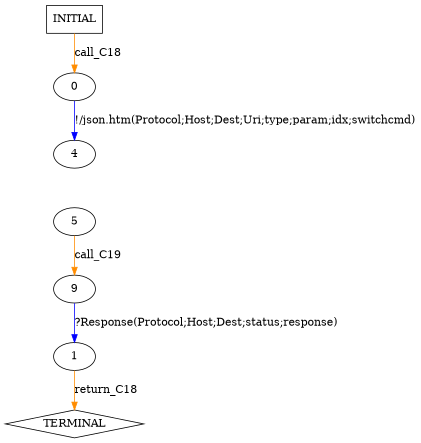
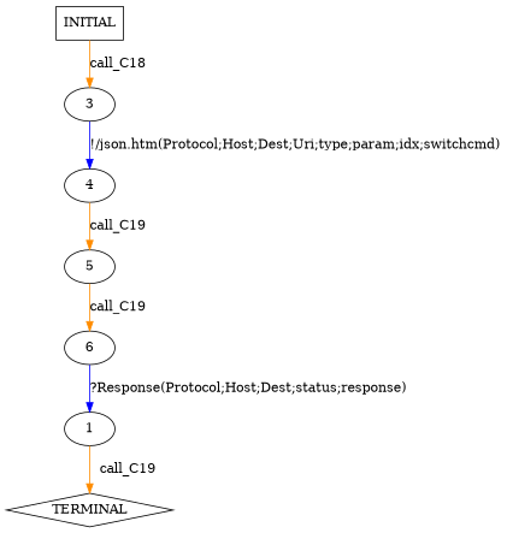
  digraph {
    edge [color=darkorange]
    n1 [label=INITIAL shape=box]
-   n2 [label=0]
+   n2 [label=3]
    n3 [label=4]
    n4 [label=TERMINAL shape=diamond]
    n5 [label=5]
-   n6 [label=9]
+   n6 [label=6]
    n7 [label=1]
    n1 -> n2 [label=call_C18]
    n2 -> n3 [color=blue label="!/json.htm(Protocol;Host;Dest;Uri;type;param;idx;switchcmd)"]
+   n3 -> n5 [label=call_C19]
    n5 -> n6 [label=call_C19]
    n6 -> n7 [color=blue label="?Response(Protocol;Host;Dest;status;response)"]
-   n7 -> n4 [label=return_C18]
+   n7 -> n4 [label=call_C19]
  }
